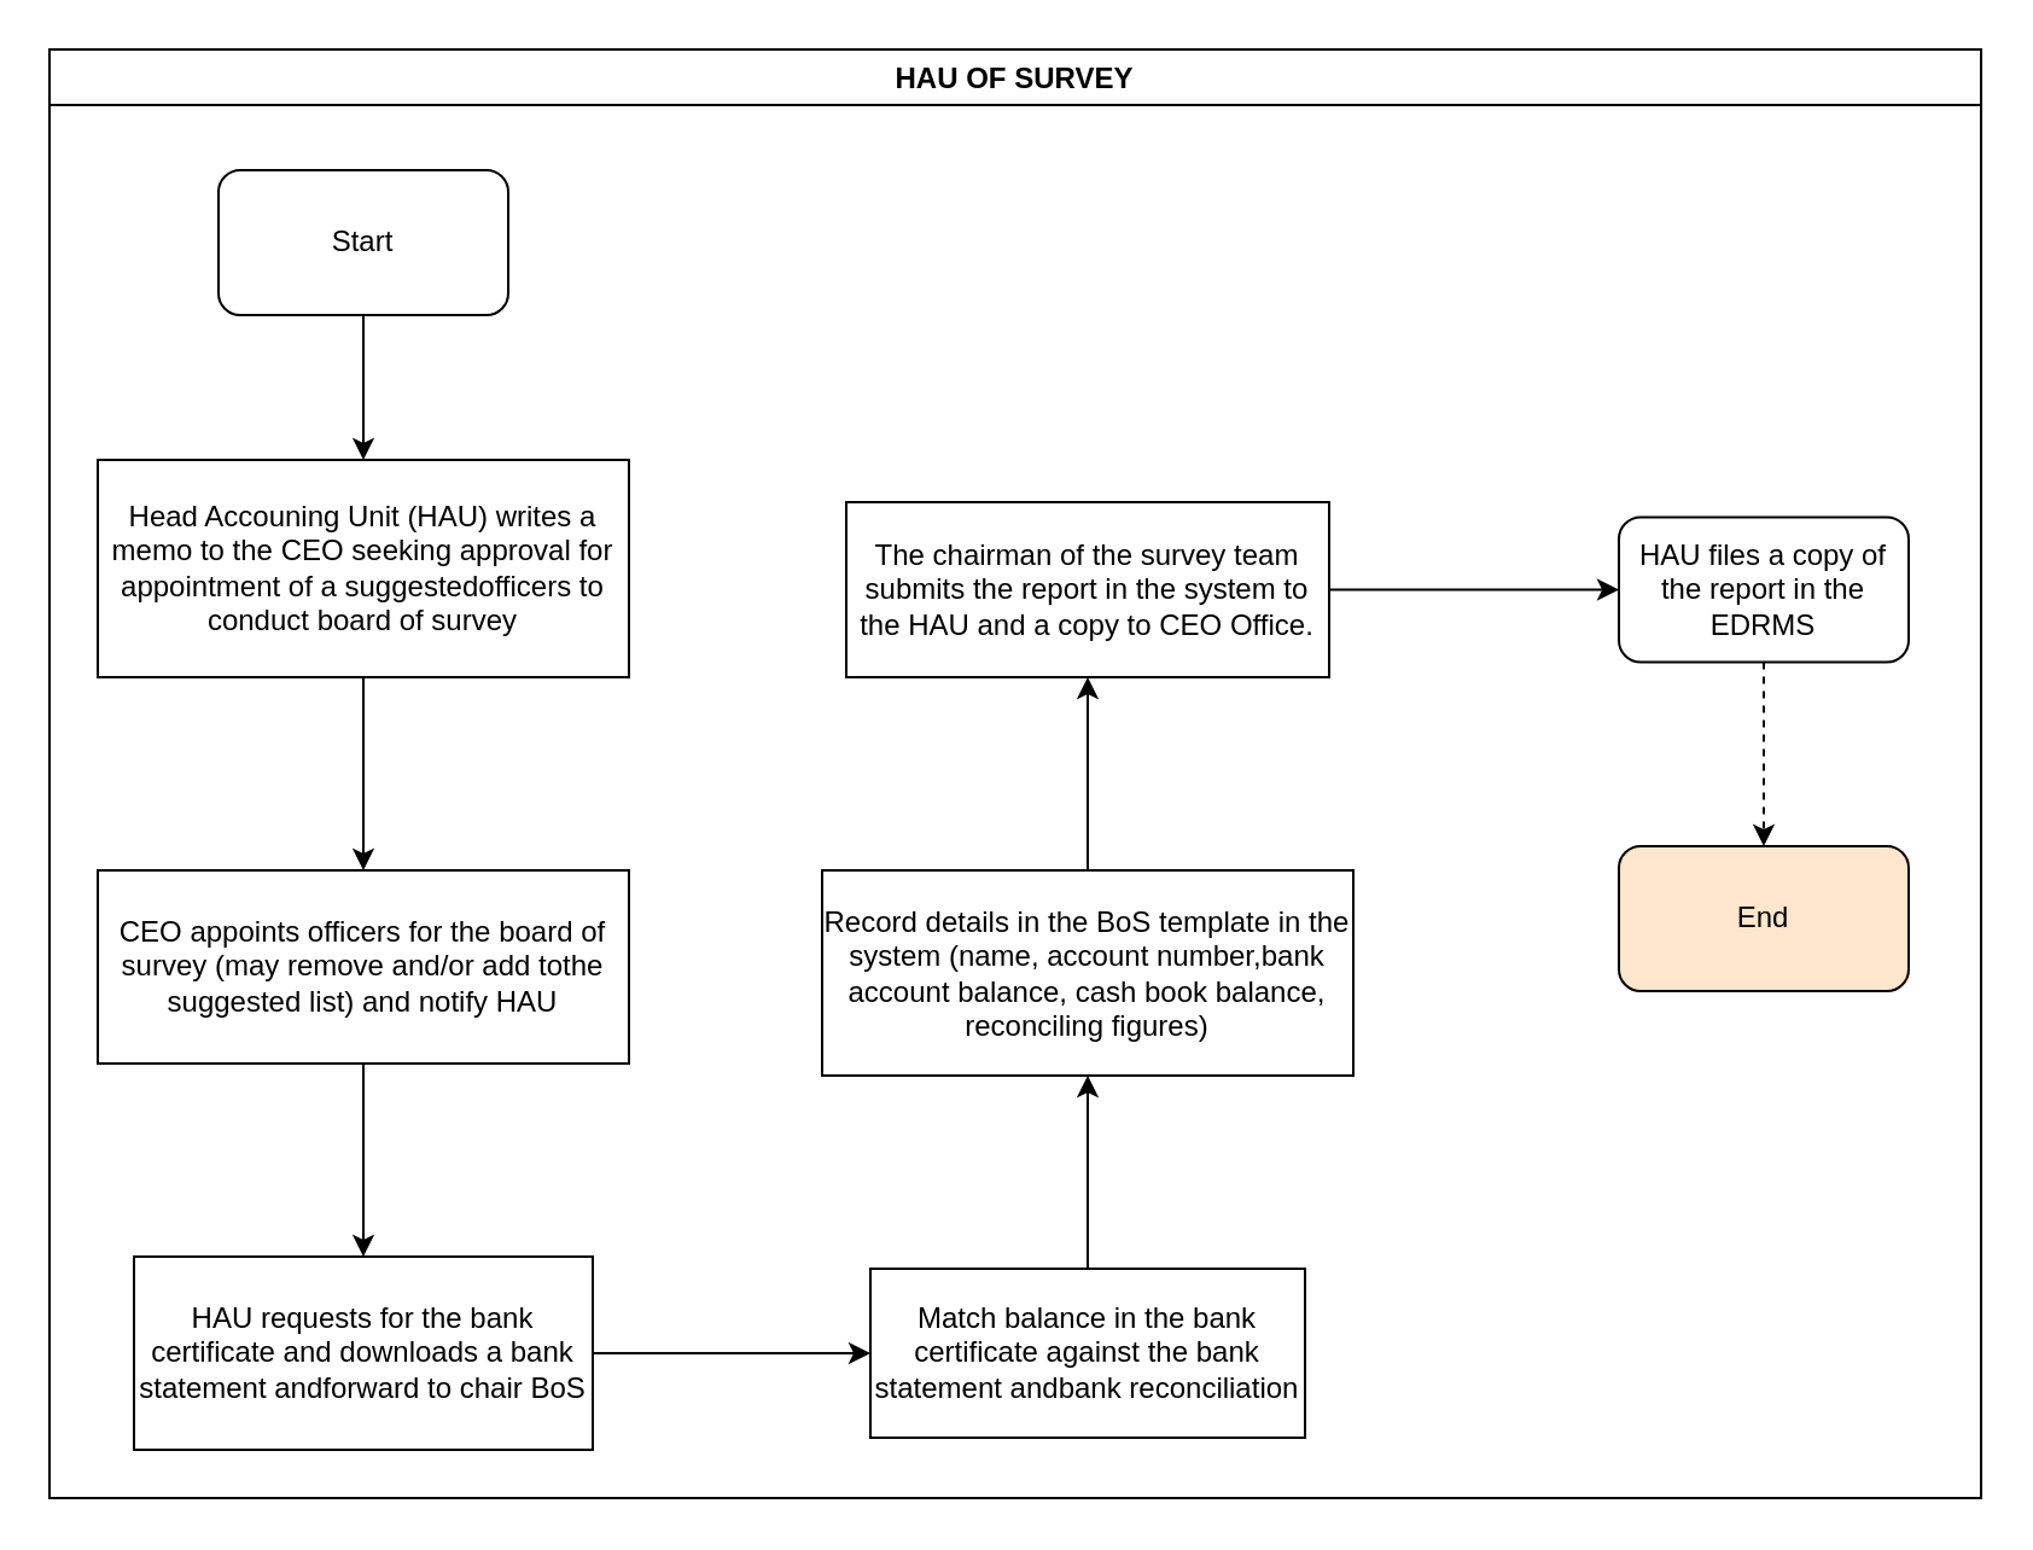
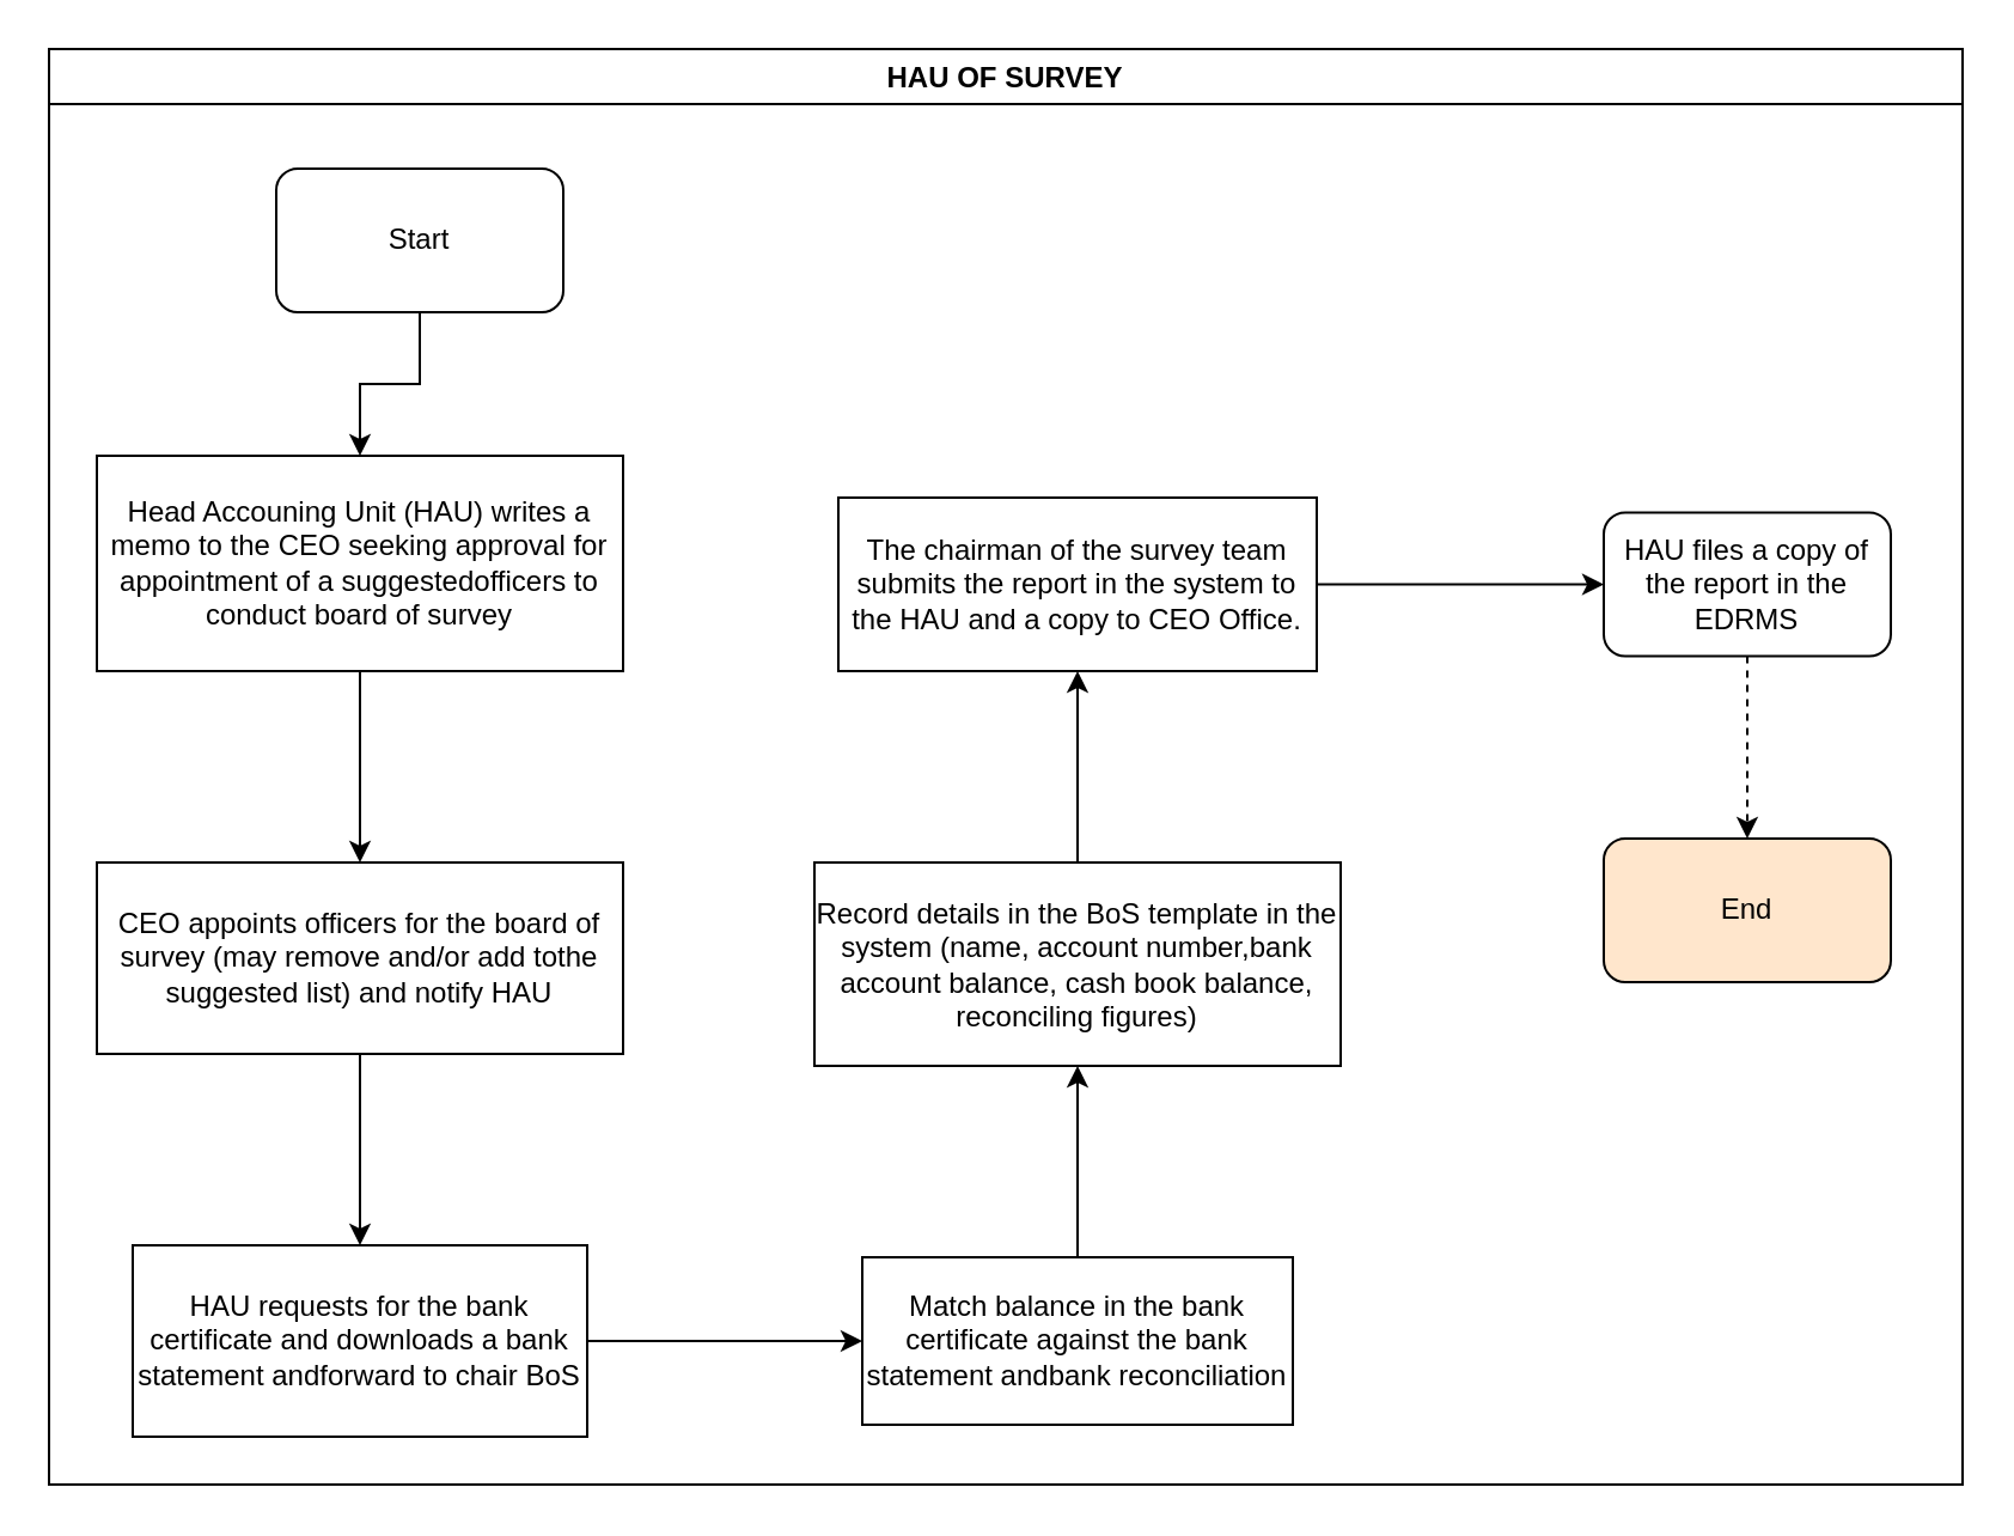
  <mxCell id="0" />
  <mxCell id="1" parent="0" />
  <mxCell id="2" value="HAU OF SURVEY " style="swimlane;" vertex="1" parent="1"><mxGeometry x="20" y="20" width="800" height="600" as="geometry" /></mxCell>
  <mxCell id="3" value="" style="edgeStyle=orthogonalEdgeStyle;rounded=0;orthogonalLoop=1;jettySize=auto;html=1;" edge="1" parent="2" source="4" target="6"><mxGeometry relative="1" as="geometry" /></mxCell>
- <mxCell id="4" value="Start" style="rounded=1;whiteSpace=wrap;html=1;" vertex="1" parent="2"><mxGeometry x="70" y="50" width="120" height="60" as="geometry" /></mxCell>
+ <mxCell id="4" value="Start" style="rounded=1;whiteSpace=wrap;html=1;" vertex="1" parent="2"><mxGeometry x="95" y="50" width="120" height="60" as="geometry" /></mxCell>
  <mxCell id="5" value="" style="edgeStyle=orthogonalEdgeStyle;rounded=0;orthogonalLoop=1;jettySize=auto;html=1;" edge="1" parent="2" source="6" target="8"><mxGeometry relative="1" as="geometry" /></mxCell>
  <mxCell id="6" value="&lt;span lang=&quot;EN-GB&quot;&gt;Head Accouning Unit (HAU) writes a memo to the CEO seeking approval for appointment of a suggestedofficers to conduct board of survey&lt;/span&gt;" style="rounded=0;whiteSpace=wrap;html=1;" vertex="1" parent="2"><mxGeometry x="20" y="170" width="220" height="90" as="geometry" /></mxCell>
  <mxCell id="7" value="" style="edgeStyle=orthogonalEdgeStyle;rounded=0;orthogonalLoop=1;jettySize=auto;html=1;" edge="1" parent="2" source="8" target="10"><mxGeometry relative="1" as="geometry" /></mxCell>
  <mxCell id="8" value="&lt;span lang=&quot;EN-GB&quot;&gt;CEO appoints officers for the board of survey (may remove and/or add tothe suggested list) and notify HAU&lt;br&gt;&lt;/span&gt;" style="rounded=0;whiteSpace=wrap;html=1;" vertex="1" parent="2"><mxGeometry x="20" y="340" width="220" height="80" as="geometry" /></mxCell>
  <mxCell id="9" value="" style="edgeStyle=orthogonalEdgeStyle;rounded=0;orthogonalLoop=1;jettySize=auto;html=1;" edge="1" parent="2" source="10" target="12"><mxGeometry relative="1" as="geometry" /></mxCell>
  <mxCell id="10" value="&lt;span lang=&quot;EN-GB&quot;&gt;HAU requests for the bank certificate and downloads a bank statement andforward to chair BoS&lt;/span&gt;" style="rounded=0;whiteSpace=wrap;html=1;" vertex="1" parent="2"><mxGeometry x="35" y="500" width="190" height="80" as="geometry" /></mxCell>
  <mxCell id="11" value="" style="edgeStyle=orthogonalEdgeStyle;rounded=0;orthogonalLoop=1;jettySize=auto;html=1;" edge="1" parent="2" source="12" target="14"><mxGeometry relative="1" as="geometry" /></mxCell>
  <mxCell id="12" value="&lt;span lang=&quot;EN-GB&quot;&gt;Match balance in the bank certificate against the bank statement andbank reconciliation&lt;/span&gt;" style="rounded=0;whiteSpace=wrap;html=1;" vertex="1" parent="2"><mxGeometry x="340" y="505" width="180" height="70" as="geometry" /></mxCell>
  <mxCell id="13" value="" style="edgeStyle=orthogonalEdgeStyle;rounded=0;orthogonalLoop=1;jettySize=auto;html=1;" edge="1" parent="2" source="14" target="16"><mxGeometry relative="1" as="geometry" /></mxCell>
  <mxCell id="14" value="&lt;span lang=&quot;EN-GB&quot;&gt;Record details in the BoS template in the system (name, account number,bank account balance, cash book balance, reconciling figures)&lt;/span&gt;" style="rounded=0;whiteSpace=wrap;html=1;" vertex="1" parent="2"><mxGeometry x="320" y="340" width="220" height="85" as="geometry" /></mxCell>
  <mxCell id="15" value="" style="edgeStyle=orthogonalEdgeStyle;rounded=0;orthogonalLoop=1;jettySize=auto;html=1;" edge="1" parent="2" source="16" target="17"><mxGeometry relative="1" as="geometry" /></mxCell>
  <mxCell id="16" value="&lt;span lang=&quot;EN-GB&quot;&gt;The chairman of the survey team submits the report in the system to the HAU and a copy to CEO Office.&lt;/span&gt;" style="whiteSpace=wrap;html=1;rounded=0;" vertex="1" parent="2"><mxGeometry x="330" y="187.5" width="200" height="72.5" as="geometry" /></mxCell>
  <mxCell id="17" value="HAU files a copy of the report in the EDRMS" style="whiteSpace=wrap;html=1;rounded=1;" vertex="1" parent="2"><mxGeometry x="650" y="193.75" width="120" height="60" as="geometry" /></mxCell>
  <mxCell id="18" value="End" style="rounded=1;whiteSpace=wrap;html=1;fillColor=#ffe6cc;" vertex="1" parent="2"><mxGeometry x="650" y="330" width="120" height="60" as="geometry" /></mxCell>
  <mxCell id="19" value="" style="edgeStyle=orthogonalEdgeStyle;rounded=0;orthogonalLoop=1;jettySize=auto;html=1;dashed=1;" edge="1" parent="2" source="17" target="18"><mxGeometry relative="1" as="geometry"><mxPoint x="710" y="333.75" as="targetPoint" /></mxGeometry></mxCell>
